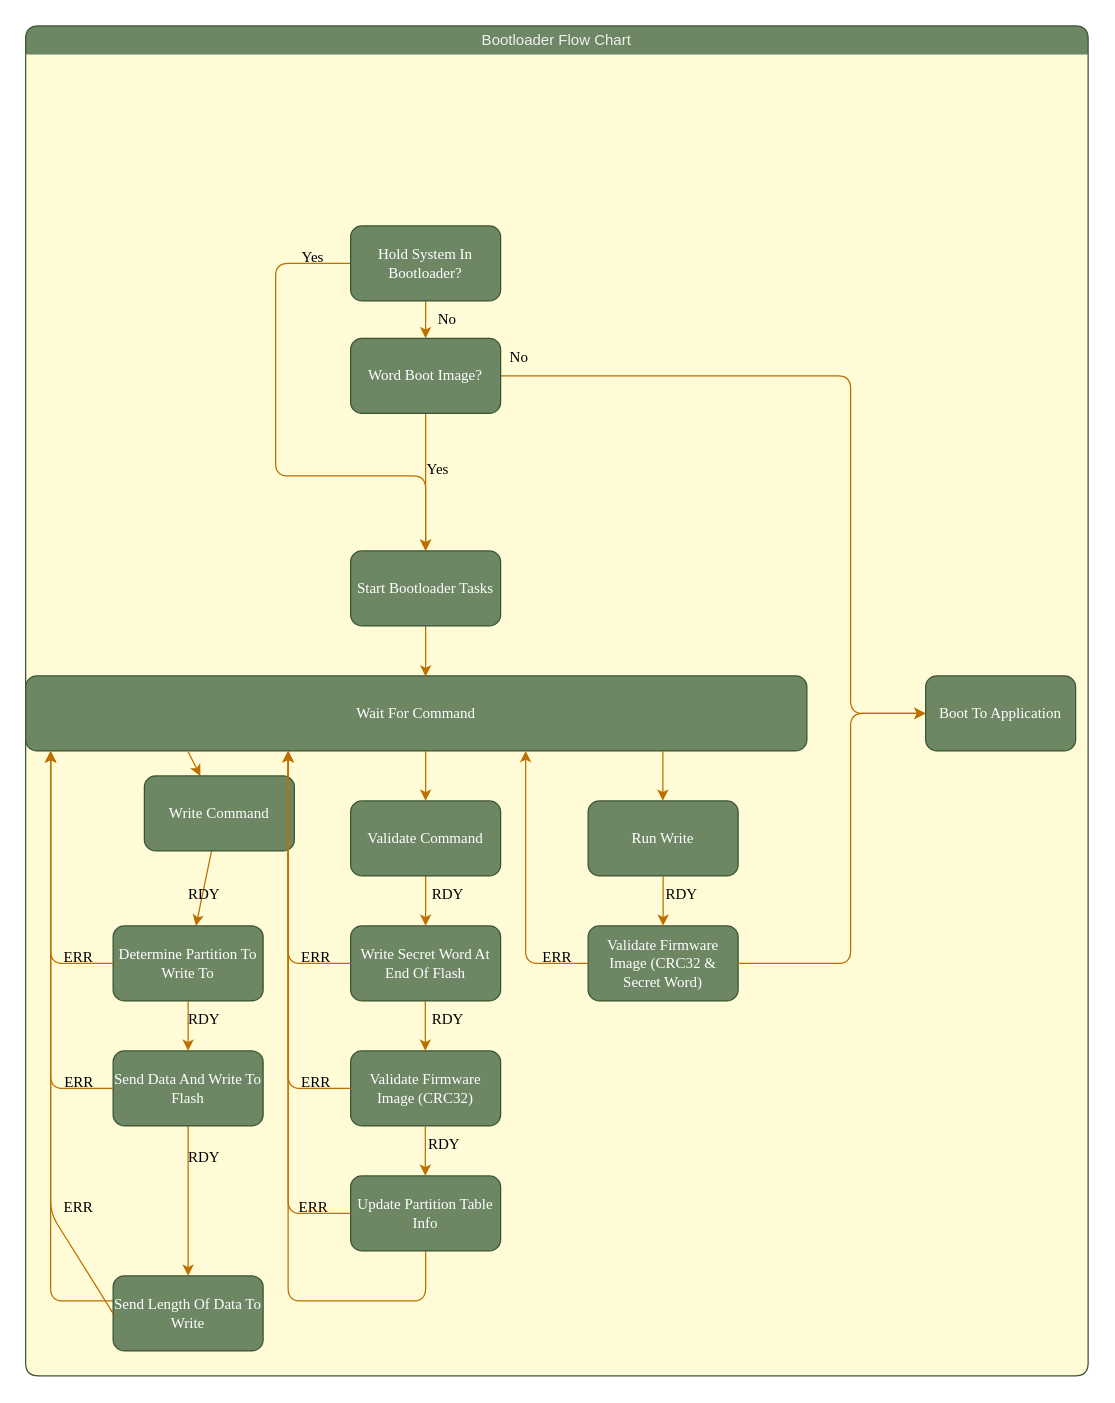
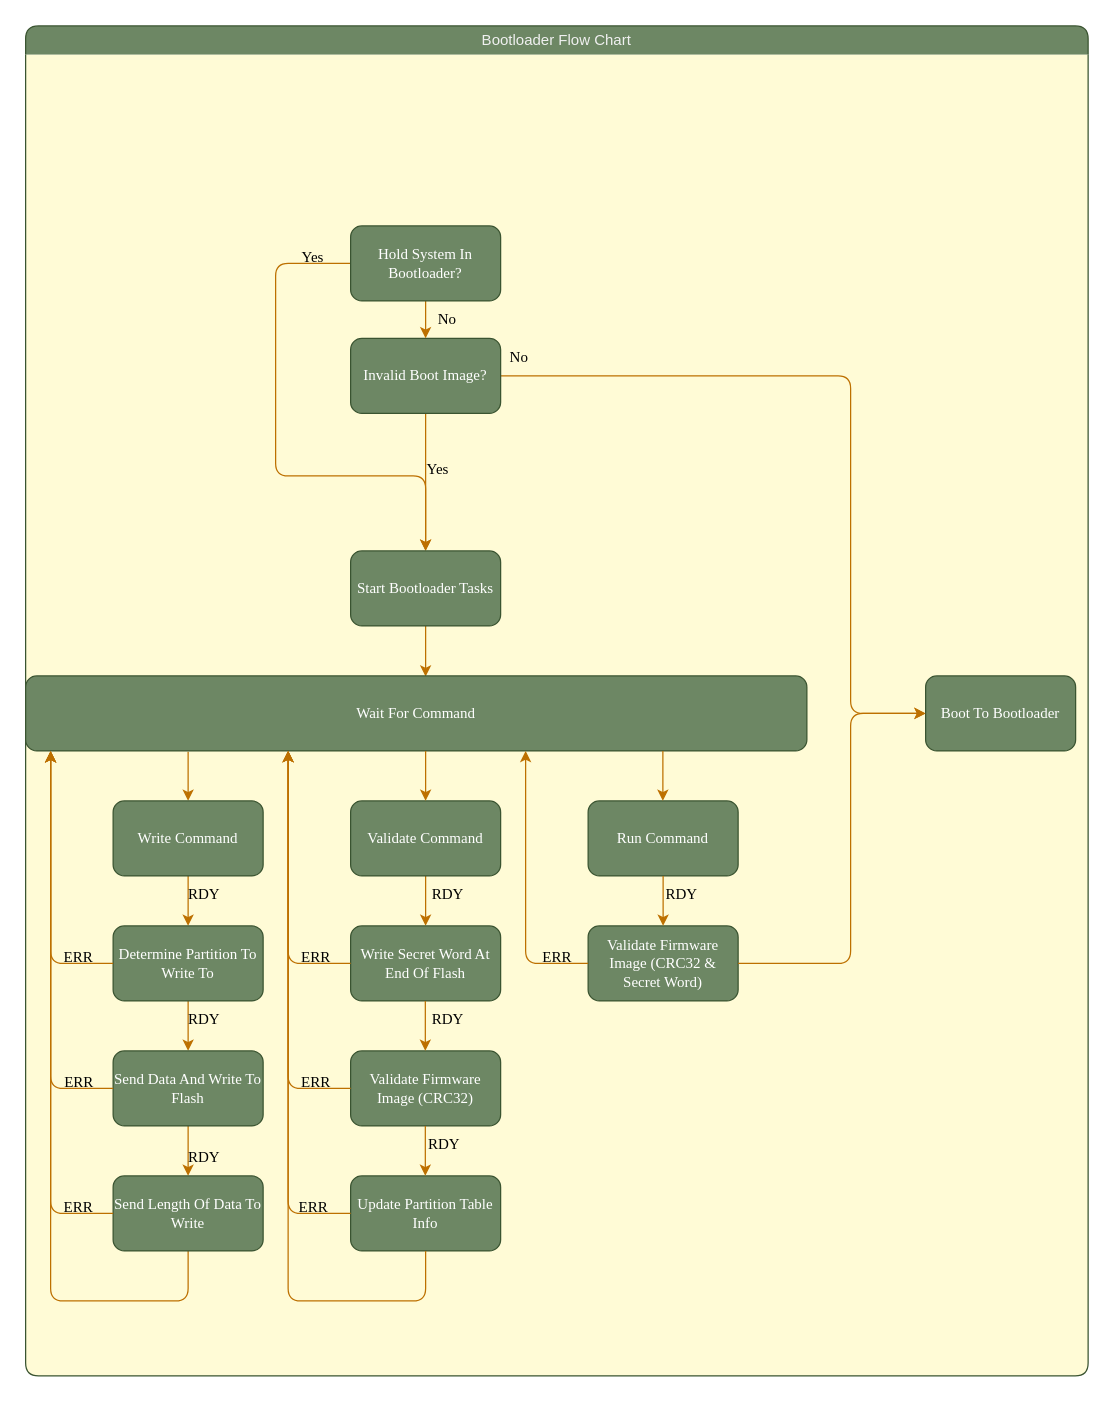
  <mxCell id="0" />
  <mxCell id="1" parent="0" />
  <mxCell id="2" value="&lt;span style=&quot;color: rgb(240, 240, 240); font-weight: 400;&quot;&gt;Bootloader Flow Chart&lt;/span&gt;" style="swimlane;whiteSpace=wrap;html=1;fillColor=#6d8764;fontColor=#ffffff;strokeColor=#3A5431;rounded=1;swimlaneLine=0;swimlaneFillColor=#FFFBD6;" vertex="1" parent="1"><mxGeometry y="20" width="850" height="1080" as="geometry" x="20" /></mxCell>
  <mxCell id="3" value="No" style="text;html=1;strokeColor=none;fillColor=none;align=center;verticalAlign=middle;whiteSpace=wrap;rounded=0;shadow=0;glass=0;sketch=0;fontFamily=Times New Roman;fontColor=#000000;" parent="2" vertex="1"><mxGeometry x="320" y="220" width="35" height="30" as="geometry" /></mxCell>
  <mxCell id="4" value="RDY" style="text;html=1;strokeColor=none;fillColor=none;align=center;verticalAlign=middle;whiteSpace=wrap;rounded=0;shadow=0;glass=0;sketch=0;fontFamily=Times New Roman;fontColor=#000000;" vertex="1" parent="2"><mxGeometry x="510" y="680" width="30" height="30" as="geometry" /></mxCell>
  <mxCell id="5" value="RDY" style="text;html=1;strokeColor=none;fillColor=none;align=center;verticalAlign=middle;whiteSpace=wrap;rounded=0;shadow=0;glass=0;sketch=0;fontFamily=Times New Roman;fontColor=#000000;" vertex="1" parent="2"><mxGeometry x="317.5" y="680" width="40" height="30" as="geometry" /></mxCell>
  <mxCell id="6" value="RDY" style="text;html=1;strokeColor=none;fillColor=none;align=center;verticalAlign=middle;whiteSpace=wrap;rounded=0;shadow=0;glass=0;sketch=0;fontFamily=Times New Roman;fontColor=#000000;" vertex="1" parent="2"><mxGeometry x="317.5" y="780" width="40" height="30" as="geometry" /></mxCell>
  <mxCell id="7" value="RDY" style="text;html=1;strokeColor=none;fillColor=none;align=center;verticalAlign=middle;whiteSpace=wrap;rounded=0;shadow=0;glass=0;sketch=0;fontFamily=Times New Roman;fontColor=#000000;" vertex="1" parent="2"><mxGeometry x="315" y="880" width="40" height="30" as="geometry" /></mxCell>
  <mxCell id="8" style="edgeStyle=none;html=1;entryX=0;entryY=0.5;entryDx=0;entryDy=0;fontFamily=Times New Roman;fillColor=#f0a30a;strokeColor=#BD7000;" parent="1" source="10" target="14" edge="1"><mxGeometry relative="1" as="geometry"><Array as="points"><mxPoint x="480" y="300" /><mxPoint x="680" y="300" /><mxPoint x="680" y="460" /><mxPoint x="680" y="470" /><mxPoint x="680" y="570" /></Array></mxGeometry></mxCell>
  <mxCell id="9" value="" style="edgeStyle=none;html=1;fontFamily=Times New Roman;fillColor=#f0a30a;strokeColor=#BD7000;" parent="1" source="10" target="16" edge="1"><mxGeometry relative="1" as="geometry" /></mxCell>
- <mxCell id="10" value="Word Boot Image?" style="whiteSpace=wrap;html=1;fontFamily=Times New Roman;fillColor=#6d8764;fontColor=#ffffff;strokeColor=#3A5431;rounded=1;" parent="1" vertex="1"><mxGeometry x="280" y="270" width="120" height="60" as="geometry" /></mxCell>
+ <mxCell id="10" value="Invalid Boot Image?" style="whiteSpace=wrap;html=1;fontFamily=Times New Roman;fillColor=#6d8764;fontColor=#ffffff;strokeColor=#3A5431;rounded=1;" parent="1" vertex="1"><mxGeometry x="280" y="270" width="120" height="60" as="geometry" /></mxCell>
  <mxCell id="11" value="" style="edgeStyle=none;html=1;fontFamily=Times New Roman;fillColor=#f0a30a;strokeColor=#BD7000;" parent="1" source="13" target="10" edge="1"><mxGeometry relative="1" as="geometry" /></mxCell>
  <mxCell id="12" style="edgeStyle=none;html=1;entryX=0.5;entryY=0;entryDx=0;entryDy=0;fontFamily=Times New Roman;fillColor=#f0a30a;strokeColor=#BD7000;" parent="1" source="13" target="16" edge="1"><mxGeometry relative="1" as="geometry"><Array as="points"><mxPoint x="220" y="210" /><mxPoint x="220" y="380" /><mxPoint x="340" y="380" /></Array></mxGeometry></mxCell>
  <mxCell id="13" value="Hold System In Bootloader?" style="whiteSpace=wrap;html=1;fillColor=#6d8764;fontColor=#ffffff;strokeColor=#3A5431;rounded=1;fontFamily=Times New Roman;" parent="1" vertex="1"><mxGeometry x="280" y="180" width="120" height="60" as="geometry" /></mxCell>
- <mxCell id="14" value="Boot To Application" style="whiteSpace=wrap;html=1;fontFamily=Times New Roman;fillColor=#6d8764;fontColor=#ffffff;strokeColor=#3A5431;rounded=1;" parent="1" vertex="1"><mxGeometry x="740" y="540" width="120" height="60" as="geometry" /></mxCell>
+ <mxCell id="14" value="Boot To Bootloader" style="whiteSpace=wrap;html=1;fontFamily=Times New Roman;fillColor=#6d8764;fontColor=#ffffff;strokeColor=#3A5431;rounded=1;" parent="1" vertex="1"><mxGeometry x="740" y="540" width="120" height="60" as="geometry" /></mxCell>
  <mxCell id="15" value="" style="edgeStyle=none;html=1;fontFamily=Times New Roman;entryX=0.512;entryY=0.01;entryDx=0;entryDy=0;entryPerimeter=0;fillColor=#f0a30a;strokeColor=#BD7000;" parent="1" source="16" target="21" edge="1"><mxGeometry relative="1" as="geometry" /></mxCell>
  <mxCell id="16" value="Start Bootloader Tasks" style="whiteSpace=wrap;html=1;fontFamily=Times New Roman;fillColor=#6d8764;fontColor=#ffffff;strokeColor=#3A5431;rounded=1;" parent="1" vertex="1"><mxGeometry x="280" y="440" width="120" height="60" as="geometry" /></mxCell>
  <mxCell id="17" value="No" style="text;html=1;strokeColor=none;fillColor=none;align=center;verticalAlign=middle;whiteSpace=wrap;rounded=0;shadow=0;glass=0;sketch=0;fontFamily=Times New Roman;fontColor=#000000;" parent="1" vertex="1"><mxGeometry x="385" y="270" width="60" height="30" as="geometry" /></mxCell>
  <mxCell id="18" value="Yes" style="text;html=1;strokeColor=none;fillColor=none;align=center;verticalAlign=middle;whiteSpace=wrap;rounded=0;shadow=0;glass=0;sketch=0;fontFamily=Times New Roman;fontColor=#000000;" parent="1" vertex="1"><mxGeometry x="320" y="360" width="60" height="30" as="geometry" /></mxCell>
  <mxCell id="19" value="Yes" style="text;html=1;strokeColor=none;fillColor=none;align=center;verticalAlign=middle;whiteSpace=wrap;rounded=0;shadow=0;glass=0;sketch=0;fontFamily=Times New Roman;fontColor=#000000;" parent="1" vertex="1"><mxGeometry x="220" y="190" width="60" height="30" as="geometry" /></mxCell>
  <mxCell id="20" value="" style="edgeStyle=none;html=1;fontFamily=Times New Roman;exitX=0.208;exitY=1.012;exitDx=0;exitDy=0;exitPerimeter=0;fillColor=#f0a30a;strokeColor=#BD7000;" parent="1" source="21" target="23" edge="1"><mxGeometry relative="1" as="geometry"><mxPoint x="147.5" y="600" as="sourcePoint" /></mxGeometry></mxCell>
  <mxCell id="21" value="Wait For Command" style="whiteSpace=wrap;html=1;fontFamily=Times New Roman;fillColor=#6d8764;fontColor=#ffffff;strokeColor=#3A5431;rounded=1;" parent="1" vertex="1"><mxGeometry y="540" width="625" height="60" as="geometry" x="20" /></mxCell>
  <mxCell id="22" value="" style="edgeStyle=none;html=1;fontFamily=Times New Roman;fillColor=#f0a30a;strokeColor=#BD7000;" parent="1" source="23" target="25" edge="1"><mxGeometry relative="1" as="geometry" /></mxCell>
- <mxCell id="23" value="Write Command" style="whiteSpace=wrap;html=1;fontFamily=Times New Roman;fillColor=#6d8764;fontColor=#ffffff;strokeColor=#3A5431;rounded=1;" parent="1" vertex="1"><mxGeometry x="115" y="620" width="120" height="60" as="geometry" /></mxCell>
+ <mxCell id="23" value="Write Command" style="whiteSpace=wrap;html=1;fontFamily=Times New Roman;fillColor=#6d8764;fontColor=#ffffff;strokeColor=#3A5431;rounded=1;" parent="1" vertex="1"><mxGeometry x="90" y="640" width="120" height="60" as="geometry" /></mxCell>
  <mxCell id="24" value="" style="edgeStyle=none;html=1;fontFamily=Times New Roman;fillColor=#f0a30a;strokeColor=#BD7000;" parent="1" source="25" target="29" edge="1"><mxGeometry relative="1" as="geometry" /></mxCell>
  <mxCell id="25" value="Determine Partition To Write To" style="whiteSpace=wrap;html=1;fontFamily=Times New Roman;fillColor=#6d8764;fontColor=#ffffff;strokeColor=#3A5431;rounded=1;" parent="1" vertex="1"><mxGeometry x="90" y="740" width="120" height="60" as="geometry" /></mxCell>
  <mxCell id="26" value="RDY" style="text;html=1;strokeColor=none;fillColor=none;align=center;verticalAlign=middle;whiteSpace=wrap;rounded=0;shadow=0;glass=0;sketch=0;fontFamily=Times New Roman;fontColor=#000000;" parent="1" vertex="1"><mxGeometry x="142.5" y="700" width="40" height="30" as="geometry" /></mxCell>
  <mxCell id="27" value="" style="edgeStyle=none;html=1;fontFamily=Times New Roman;exitX=0.5;exitY=1;exitDx=0;exitDy=0;entryX=0.032;entryY=1.004;entryDx=0;entryDy=0;entryPerimeter=0;fillColor=#f0a30a;strokeColor=#BD7000;" parent="1" source="49" edge="1" target="21"><mxGeometry relative="1" as="geometry"><mxPoint x="40" y="610" as="targetPoint" /><Array as="points"><mxPoint x="150" y="1040" /><mxPoint x="40" y="1040" /></Array></mxGeometry></mxCell>
  <mxCell id="28" value="" style="edgeStyle=none;html=1;fillColor=#f0a30a;strokeColor=#BD7000;" edge="1" parent="1" source="29" target="49"><mxGeometry relative="1" as="geometry" /></mxCell>
  <mxCell id="29" value="Send Data And Write To Flash" style="whiteSpace=wrap;html=1;fontFamily=Times New Roman;fillColor=#6d8764;fontColor=#ffffff;strokeColor=#3A5431;rounded=1;" parent="1" vertex="1"><mxGeometry x="90" y="840" width="120" height="60" as="geometry" /></mxCell>
  <mxCell id="30" value="RDY" style="text;html=1;strokeColor=none;fillColor=none;align=center;verticalAlign=middle;whiteSpace=wrap;rounded=0;shadow=0;glass=0;sketch=0;fontFamily=Times New Roman;fontColor=#000000;" parent="1" vertex="1"><mxGeometry x="147.5" y="800" width="30" height="30" as="geometry" /></mxCell>
  <mxCell id="31" value="ERR" style="text;html=1;strokeColor=none;fillColor=none;align=center;verticalAlign=middle;whiteSpace=wrap;rounded=0;shadow=0;glass=0;sketch=0;fontFamily=Times New Roman;fontColor=#000000;" parent="1" vertex="1"><mxGeometry x="42.5" y="850" width="40" height="30" as="geometry" /></mxCell>
  <mxCell id="32" value="RDY" style="text;html=1;strokeColor=none;fillColor=none;align=center;verticalAlign=middle;whiteSpace=wrap;rounded=0;shadow=0;glass=0;sketch=0;fontFamily=Times New Roman;fontColor=#000000;" parent="1" vertex="1"><mxGeometry x="147.5" y="910" width="30" height="30" as="geometry" /></mxCell>
  <mxCell id="33" value="ERR" style="text;html=1;strokeColor=none;fillColor=none;align=center;verticalAlign=middle;whiteSpace=wrap;rounded=0;shadow=0;glass=0;sketch=0;fontFamily=Times New Roman;fontColor=#000000;" parent="1" vertex="1"><mxGeometry x="40" y="750" width="45" height="30" as="geometry" /></mxCell>
  <mxCell id="34" value="" style="edgeStyle=none;html=1;fontFamily=Times New Roman;fillColor=#f0a30a;strokeColor=#BD7000;" parent="1" source="35" target="38" edge="1"><mxGeometry relative="1" as="geometry" /></mxCell>
  <mxCell id="35" value="Validate Command" style="whiteSpace=wrap;html=1;fontFamily=Times New Roman;fillColor=#6d8764;fontColor=#ffffff;strokeColor=#3A5431;rounded=1;" parent="1" vertex="1"><mxGeometry x="280" y="640" width="120" height="60" as="geometry" /></mxCell>
  <mxCell id="36" value="" style="endArrow=classic;html=1;fontFamily=Times New Roman;exitX=0;exitY=0.5;exitDx=0;exitDy=0;entryX=0.032;entryY=1.005;entryDx=0;entryDy=0;entryPerimeter=0;fillColor=#f0a30a;strokeColor=#BD7000;" parent="1" source="29" target="21" edge="1"><mxGeometry width="50" height="50" relative="1" as="geometry"><mxPoint x="2.5" y="880" as="sourcePoint" /><mxPoint x="40" y="610" as="targetPoint" /><Array as="points"><mxPoint x="40" y="870" /></Array></mxGeometry></mxCell>
  <mxCell id="37" value="" style="endArrow=classic;html=1;fontFamily=Times New Roman;exitX=0;exitY=0.5;exitDx=0;exitDy=0;entryX=0.032;entryY=1.003;entryDx=0;entryDy=0;entryPerimeter=0;fillColor=#f0a30a;strokeColor=#BD7000;" parent="1" source="25" edge="1" target="21"><mxGeometry width="50" height="50" relative="1" as="geometry"><mxPoint x="87.5" y="870" as="sourcePoint" /><mxPoint x="40" y="610" as="targetPoint" /><Array as="points"><mxPoint x="40" y="770" /></Array></mxGeometry></mxCell>
  <mxCell id="38" value="Write Secret Word At End Of Flash" style="whiteSpace=wrap;html=1;fontFamily=Times New Roman;fillColor=#6d8764;fontColor=#ffffff;strokeColor=#3A5431;rounded=1;" parent="1" vertex="1"><mxGeometry x="280" y="740" width="120" height="60" as="geometry" /></mxCell>
  <mxCell id="39" value="" style="edgeStyle=none;html=1;fontFamily=Times New Roman;fillColor=#f0a30a;strokeColor=#BD7000;" parent="1" edge="1"><mxGeometry relative="1" as="geometry"><mxPoint x="340" y="600" as="sourcePoint" /><mxPoint x="340" y="640" as="targetPoint" /></mxGeometry></mxCell>
  <mxCell id="40" value="Validate Firmware Image (CRC32)" style="whiteSpace=wrap;html=1;fontFamily=Times New Roman;fillColor=#6d8764;fontColor=#ffffff;strokeColor=#3A5431;rounded=1;" vertex="1" parent="1"><mxGeometry x="280" y="840" width="120" height="60" as="geometry" /></mxCell>
  <mxCell id="41" value="" style="edgeStyle=none;html=1;fontFamily=Times New Roman;fillColor=#f0a30a;strokeColor=#BD7000;" edge="1" parent="1"><mxGeometry relative="1" as="geometry"><mxPoint x="339.76" y="800" as="sourcePoint" /><mxPoint x="339.76" y="840" as="targetPoint" /></mxGeometry></mxCell>
  <mxCell id="42" value="" style="endArrow=classic;html=1;fontFamily=Times New Roman;exitX=0;exitY=0.5;exitDx=0;exitDy=0;fillColor=#f0a30a;strokeColor=#BD7000;" edge="1" parent="1"><mxGeometry width="50" height="50" relative="1" as="geometry"><mxPoint x="280" y="870" as="sourcePoint" /><mxPoint x="230" y="600" as="targetPoint" /><Array as="points"><mxPoint x="230" y="870" /></Array></mxGeometry></mxCell>
  <mxCell id="43" value="" style="endArrow=classic;html=1;fontFamily=Times New Roman;exitX=0;exitY=0.5;exitDx=0;exitDy=0;fillColor=#f0a30a;strokeColor=#BD7000;" edge="1" parent="1" source="38"><mxGeometry width="50" height="50" relative="1" as="geometry"><mxPoint x="280" y="770" as="sourcePoint" /><mxPoint x="230" y="600" as="targetPoint" /><Array as="points"><mxPoint x="230" y="770" /></Array></mxGeometry></mxCell>
  <mxCell id="44" value="ERR" style="text;html=1;strokeColor=none;fillColor=none;align=center;verticalAlign=middle;whiteSpace=wrap;rounded=0;shadow=0;glass=0;sketch=0;fontFamily=Times New Roman;fontColor=#000000;" vertex="1" parent="1"><mxGeometry x="230" y="750" width="45" height="30" as="geometry" /></mxCell>
  <mxCell id="45" value="ERR" style="text;html=1;strokeColor=none;fillColor=none;align=center;verticalAlign=middle;whiteSpace=wrap;rounded=0;shadow=0;glass=0;sketch=0;fontFamily=Times New Roman;fontColor=#000000;" vertex="1" parent="1"><mxGeometry x="230" y="850" width="45" height="30" as="geometry" /></mxCell>
  <mxCell id="46" value="Update Partition Table Info" style="whiteSpace=wrap;html=1;fontFamily=Times New Roman;fillColor=#6d8764;fontColor=#ffffff;strokeColor=#3A5431;rounded=1;" vertex="1" parent="1"><mxGeometry x="280" y="940" width="120" height="60" as="geometry" /></mxCell>
  <mxCell id="47" value="" style="edgeStyle=none;html=1;fontFamily=Times New Roman;fillColor=#f0a30a;strokeColor=#BD7000;" edge="1" parent="1"><mxGeometry relative="1" as="geometry"><mxPoint x="339.76" y="900" as="sourcePoint" /><mxPoint x="339.76" y="940" as="targetPoint" /></mxGeometry></mxCell>
  <mxCell id="48" value="" style="edgeStyle=none;html=1;fontFamily=Times New Roman;exitX=0.5;exitY=1;exitDx=0;exitDy=0;fillColor=#f0a30a;strokeColor=#BD7000;" edge="1" parent="1" source="46"><mxGeometry relative="1" as="geometry"><mxPoint x="230" y="600" as="targetPoint" /><Array as="points"><mxPoint x="340" y="1040" /><mxPoint x="230" y="1040" /><mxPoint x="230" y="850" /></Array><mxPoint x="345" y="1000" as="sourcePoint" /></mxGeometry></mxCell>
- <mxCell id="49" value="Send Length Of Data To Write" style="whiteSpace=wrap;html=1;fontFamily=Times New Roman;fillColor=#6d8764;fontColor=#ffffff;strokeColor=#3A5431;rounded=1;" vertex="1" parent="1"><mxGeometry x="90" y="1020" width="120" height="60" as="geometry" /></mxCell>
+ <mxCell id="49" value="Send Length Of Data To Write" style="whiteSpace=wrap;html=1;fontFamily=Times New Roman;fillColor=#6d8764;fontColor=#ffffff;strokeColor=#3A5431;rounded=1;" vertex="1" parent="1"><mxGeometry x="90" y="940" width="120" height="60" as="geometry" /></mxCell>
  <mxCell id="50" value="" style="endArrow=classic;html=1;fontFamily=Times New Roman;exitX=0;exitY=0.5;exitDx=0;exitDy=0;entryX=0.032;entryY=1.004;entryDx=0;entryDy=0;entryPerimeter=0;fillColor=#f0a30a;strokeColor=#BD7000;" edge="1" parent="1" source="49" target="21"><mxGeometry width="50" height="50" relative="1" as="geometry"><mxPoint x="90" y="870" as="sourcePoint" /><mxPoint x="40" y="610" as="targetPoint" /><Array as="points"><mxPoint x="40" y="970" /></Array></mxGeometry></mxCell>
  <mxCell id="51" value="ERR" style="text;html=1;strokeColor=none;fillColor=none;align=center;verticalAlign=middle;whiteSpace=wrap;rounded=0;shadow=0;glass=0;sketch=0;fontFamily=Times New Roman;fontColor=#000000;" vertex="1" parent="1"><mxGeometry x="40" y="950" width="45" height="30" as="geometry" /></mxCell>
  <mxCell id="52" value="" style="endArrow=classic;html=1;fontFamily=Times New Roman;exitX=0;exitY=0.5;exitDx=0;exitDy=0;fillColor=#f0a30a;strokeColor=#BD7000;" edge="1" parent="1" source="46"><mxGeometry width="50" height="50" relative="1" as="geometry"><mxPoint x="280" y="770" as="sourcePoint" /><mxPoint x="230" y="600" as="targetPoint" /><Array as="points"><mxPoint x="230" y="970" /></Array></mxGeometry></mxCell>
  <mxCell id="53" value="ERR" style="text;html=1;strokeColor=none;fillColor=none;align=center;verticalAlign=middle;whiteSpace=wrap;rounded=0;shadow=0;glass=0;sketch=0;fontFamily=Times New Roman;fontColor=#000000;" vertex="1" parent="1"><mxGeometry x="227.5" y="950" width="45" height="30" as="geometry" /></mxCell>
- <mxCell id="54" value="Run Write" style="whiteSpace=wrap;html=1;fontFamily=Times New Roman;fillColor=#6d8764;fontColor=#ffffff;strokeColor=#3A5431;rounded=1;" vertex="1" parent="1"><mxGeometry x="470" y="640" width="120" height="60" as="geometry" /></mxCell>
+ <mxCell id="54" value="Run Command" style="whiteSpace=wrap;html=1;fontFamily=Times New Roman;fillColor=#6d8764;fontColor=#ffffff;strokeColor=#3A5431;rounded=1;" vertex="1" parent="1"><mxGeometry x="470" y="640" width="120" height="60" as="geometry" /></mxCell>
  <mxCell id="55" value="" style="edgeStyle=none;html=1;fontFamily=Times New Roman;fillColor=#f0a30a;strokeColor=#BD7000;" edge="1" parent="1"><mxGeometry relative="1" as="geometry"><mxPoint x="529.8" y="600" as="sourcePoint" /><mxPoint x="529.8" y="640" as="targetPoint" /></mxGeometry></mxCell>
  <mxCell id="56" value="Validate Firmware Image (CRC32 &amp;amp; Secret Word)" style="whiteSpace=wrap;html=1;fontFamily=Times New Roman;fillColor=#6d8764;fontColor=#ffffff;strokeColor=#3A5431;rounded=1;" vertex="1" parent="1"><mxGeometry x="470" y="740" width="120" height="60" as="geometry" /></mxCell>
  <mxCell id="57" value="" style="endArrow=classic;html=1;fontFamily=Times New Roman;entryX=0.336;entryY=1;entryDx=0;entryDy=0;entryPerimeter=0;exitX=0;exitY=0.5;exitDx=0;exitDy=0;fillColor=#f0a30a;strokeColor=#BD7000;" edge="1" parent="1" source="56"><mxGeometry width="50" height="50" relative="1" as="geometry"><mxPoint x="470" y="670" as="sourcePoint" /><mxPoint x="420" y="600" as="targetPoint" /><Array as="points"><mxPoint x="420" y="770" /></Array></mxGeometry></mxCell>
  <mxCell id="58" value="" style="edgeStyle=none;html=1;fontFamily=Times New Roman;fillColor=#f0a30a;strokeColor=#BD7000;" edge="1" parent="1"><mxGeometry relative="1" as="geometry"><mxPoint x="530" y="700" as="sourcePoint" /><mxPoint x="530" y="740" as="targetPoint" /></mxGeometry></mxCell>
  <mxCell id="59" value="ERR" style="text;html=1;strokeColor=none;fillColor=none;align=center;verticalAlign=middle;whiteSpace=wrap;rounded=0;shadow=0;glass=0;sketch=0;fontFamily=Times New Roman;" vertex="1" parent="1"><mxGeometry x="423" y="750" width="45" height="30" as="geometry" /></mxCell>
  <mxCell id="60" value="" style="endArrow=classic;html=1;exitX=1;exitY=0.5;exitDx=0;exitDy=0;entryX=0;entryY=0.5;entryDx=0;entryDy=0;fillColor=#f0a30a;strokeColor=#BD7000;" edge="1" parent="1" source="56" target="14"><mxGeometry width="50" height="50" relative="1" as="geometry"><mxPoint x="610" y="780" as="sourcePoint" /><mxPoint x="660" y="730" as="targetPoint" /><Array as="points"><mxPoint x="680" y="770" /><mxPoint x="680" y="570" /></Array></mxGeometry></mxCell>
